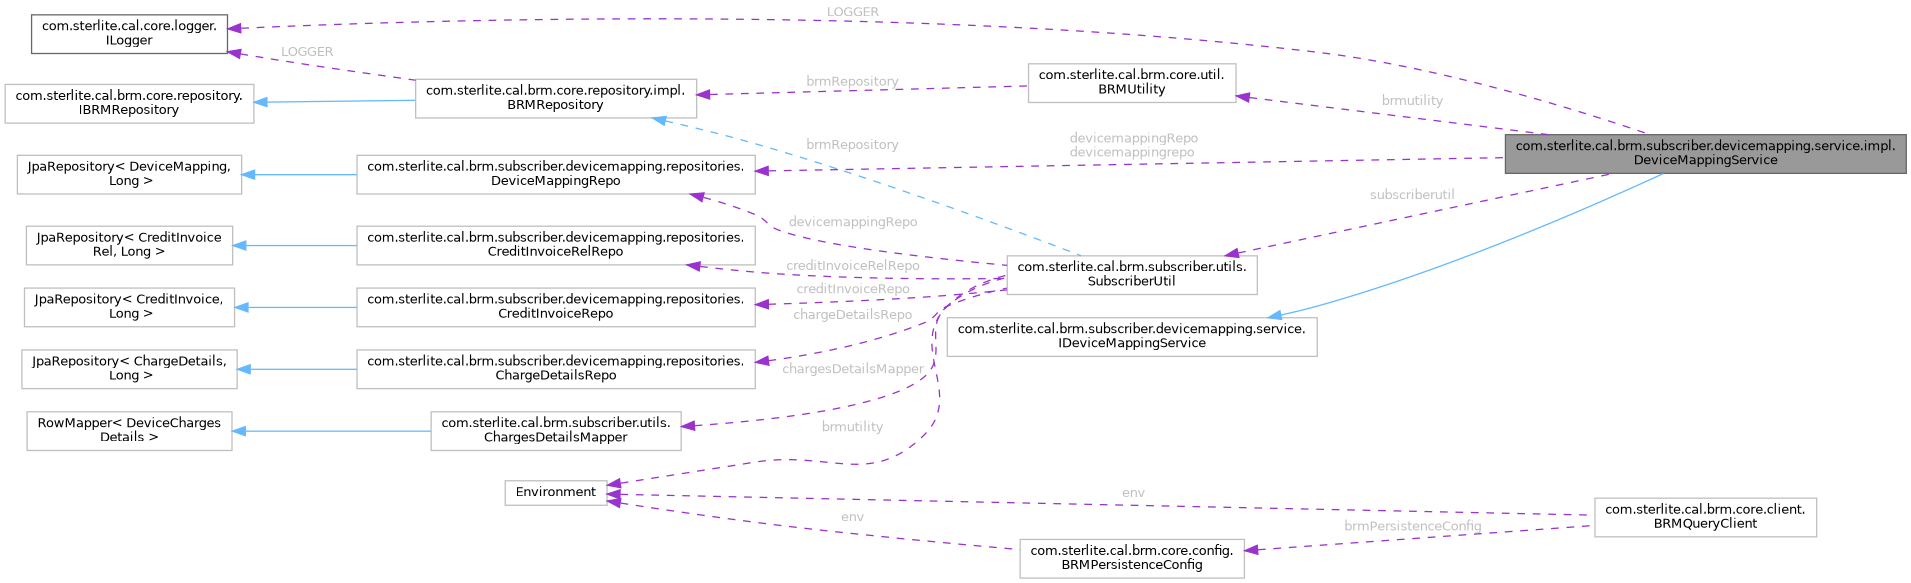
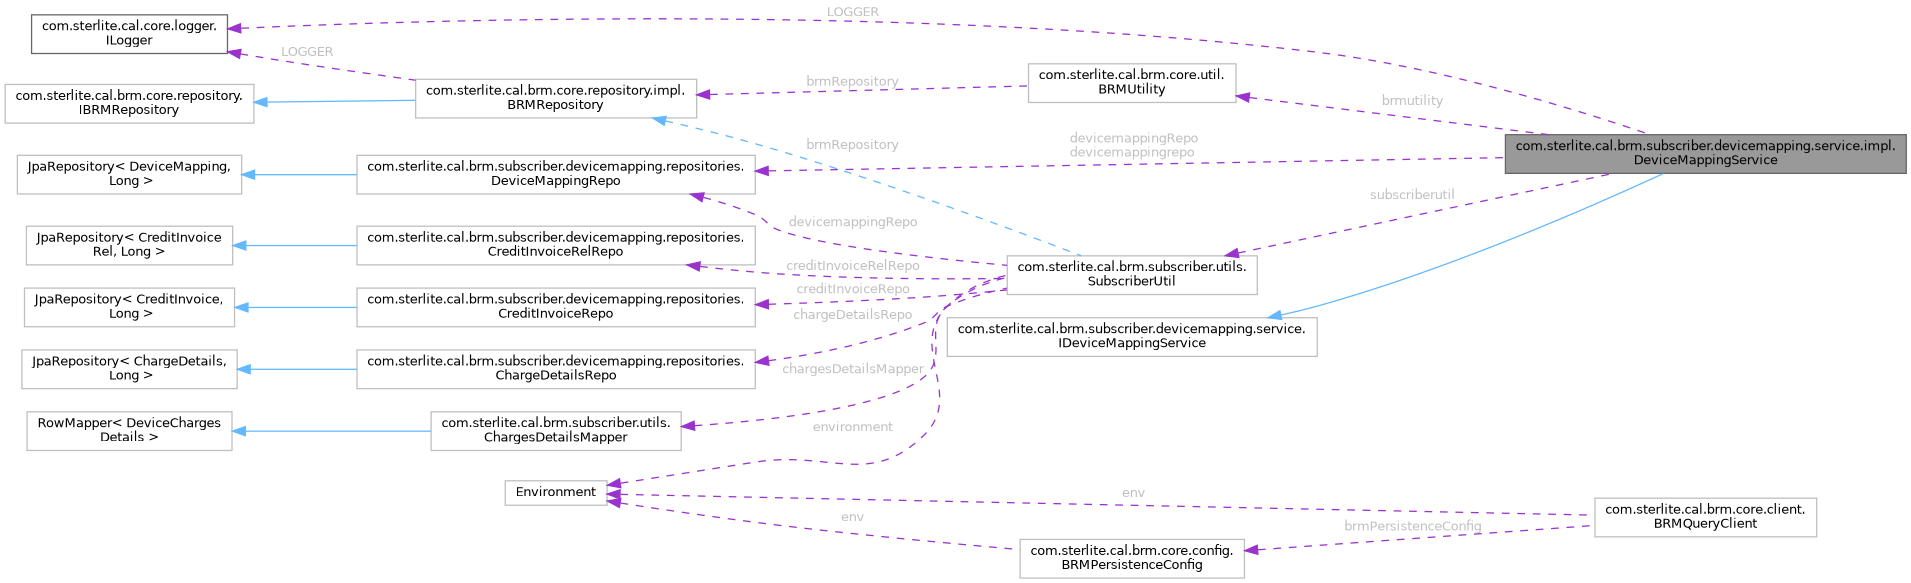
  digraph {
    rankdir=LR
    node [color=grey75 fillcolor=white fontname=Helvetica fontsize=10 shape=box style=filled]
    edge [color=darkorchid3 dir=back fontname=Helvetica fontsize=10 labelfontname=Helvetica labelfontsize=10 style=dashed fontcolor=grey]
    n1 [color=gray40 fillcolor=grey60 fontcolor=black height=0.2 label="com.sterlite.cal.brm.subscriber.devicemapping.service.impl.\lDeviceMappingService" width=0.4]
    n2 [height=0.2 label="com.sterlite.cal.brm.subscriber.devicemapping.service.\lIDeviceMappingService" width=0.4]
    n3 [color=gray40 height=0.2 label="com.sterlite.cal.core.logger.\lILogger" width=0.4]
    n4 [height=0.2 label="com.sterlite.cal.brm.core.repository.impl.\lBRMRepository" width=0.4]
    n5 [height=0.2 label="com.sterlite.cal.brm.subscriber.utils.\lSubscriberUtil" width=0.4]
    n6 [height=0.2 label="com.sterlite.cal.brm.core.util.\lBRMUtility" width=0.4]
    n7 [height=0.2 label="com.sterlite.cal.brm.core.repository.\lIBRMRepository" width=0.4]
    n8 [height=0.2 label="com.sterlite.cal.brm.core.client.\lBRMQueryClient" width=0.4]
    n9 [height=0.2 label="com.sterlite.cal.brm.core.config.\lBRMPersistenceConfig" width=0.4]
    n10 [height=0.2 label=Environment width=0.4]
    n11 [height=0.2 label="com.sterlite.cal.brm.subscriber.devicemapping.repositories.\lDeviceMappingRepo" width=0.4]
    n12 [height=0.2 label="JpaRepository\< DeviceMapping,\l Long \>" width=0.4]
    n13 [height=0.2 label="com.sterlite.cal.brm.subscriber.devicemapping.repositories.\lCreditInvoiceRepo" width=0.4]
    n14 [height=0.2 label="JpaRepository\< CreditInvoice,\l Long \>" width=0.4]
    n15 [height=0.2 label="com.sterlite.cal.brm.subscriber.devicemapping.repositories.\lChargeDetailsRepo" width=0.4]
    n16 [height=0.2 label="JpaRepository\< ChargeDetails,\l Long \>" width=0.4]
    n17 [height=0.2 label="com.sterlite.cal.brm.subscriber.utils.\lChargesDetailsMapper" width=0.4]
    n18 [height=0.2 label="RowMapper\< DeviceCharges\lDetails \>" width=0.4]
    n19 [height=0.2 label="com.sterlite.cal.brm.subscriber.devicemapping.repositories.\lCreditInvoiceRelRepo" width=0.4]
    n20 [height=0.2 label="JpaRepository\< CreditInvoice\lRel, Long \>" width=0.4]
    n2 -> n1 [color=steelblue1 style=solid fontcolor=""]
    n3 -> n1 [label=" LOGGER"]
    n3 -> n4 [label=" LOGGER"]
    n4 -> n5 [color=steelblue1 label=" brmRepository"]
    n4 -> n6 [label=" brmRepository"]
    n5 -> n1 [label=" subscriberutil"]
    n6 -> n1 [label=" brmutility"]
    n7 -> n4 [color=steelblue1 style=solid fontcolor=""]
    n9 -> n8 [label=" brmPersistenceConfig"]
-   n10 -> n5 [label=" brmutility"]
+   n10 -> n5 [label=" environment"]
    n10 -> n8 [label=" env"]
    n10 -> n9 [label=" env"]
    n11 -> n1 [label=" devicemappingRepo\ndevicemappingrepo"]
    n11 -> n5 [label=" devicemappingRepo"]
    n12 -> n11 [color=steelblue1 style=solid fontcolor=""]
    n13 -> n5 [label=" creditInvoiceRepo"]
    n14 -> n13 [color=steelblue1 style=solid fontcolor=""]
    n15 -> n5 [label=" chargeDetailsRepo"]
    n16 -> n15 [color=steelblue1 style=solid fontcolor=""]
    n17 -> n5 [label=" chargesDetailsMapper"]
    n18 -> n17 [color=steelblue1 style=solid fontcolor=""]
    n19 -> n5 [label=" creditInvoiceRelRepo"]
    n20 -> n19 [color=steelblue1 style=solid fontcolor=""]
  }
